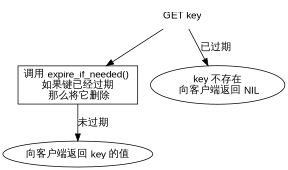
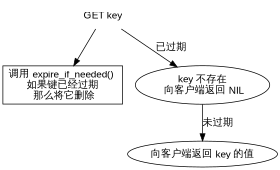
  digraph {
    fontname="Liberation Sans"
    node [fontname="Liberation Sans"]
    edge [fontname="Liberation Sans"]
    n1 [label="GET key" shape=plaintext]
    n2 [label="调用 expire_if_needed() \n 如果键已经过期 \n 那么将它删除" shape=box]
    n3 [label="key 不存在\n 向客户端返回 NIL"]
    n4 [label="向客户端返回 key 的值"]
    n1 -> n2
    n1 -> n3 [label="已过期"]
-   n2 -> n4 [label="未过期"]
+   n3 -> n4 [label="未过期"]
  }
